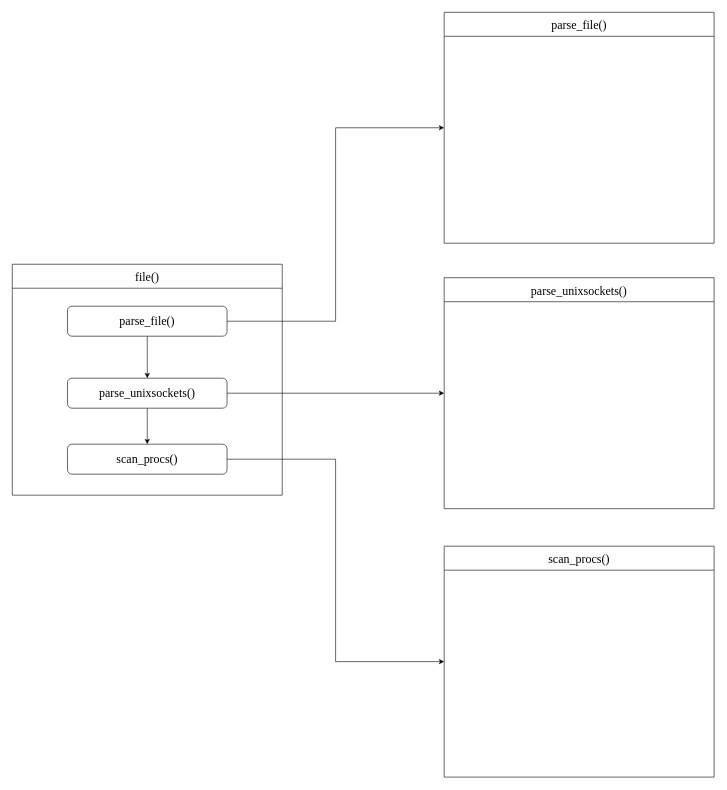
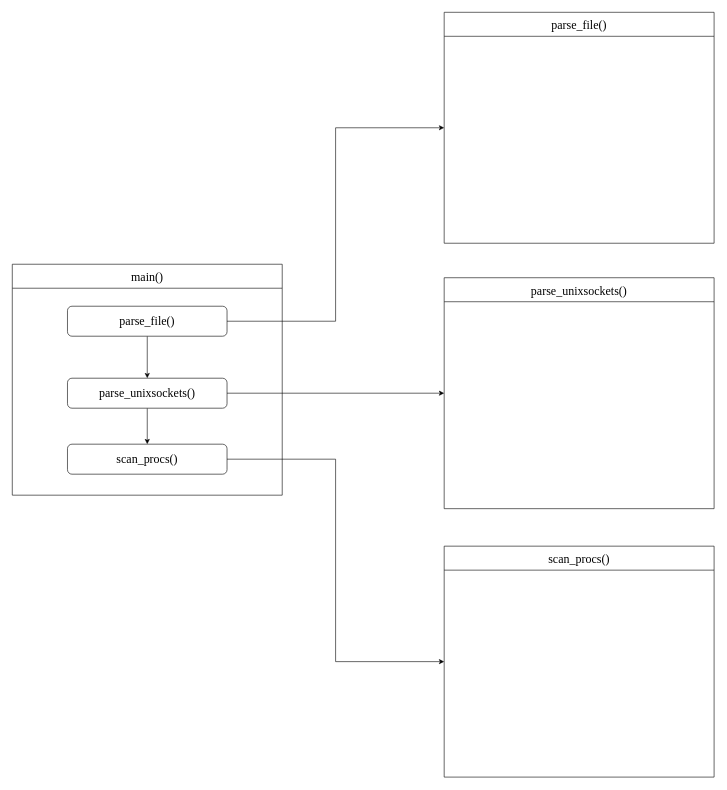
  <mxCell id="0" />
  <mxCell id="1" parent="0" />
- <mxCell id="2" value="&lt;font face=&quot;Lucida Console&quot; style=&quot;font-size: 20px; font-weight: normal;&quot;&gt;file()&lt;/font&gt;" style="swimlane;whiteSpace=wrap;html=1;startSize=40;" vertex="1" parent="1"><mxGeometry x="20" y="440" width="450" height="385" as="geometry" /></mxCell>
+ <mxCell id="2" value="&lt;font face=&quot;Lucida Console&quot; style=&quot;font-size: 20px; font-weight: normal;&quot;&gt;main()&lt;/font&gt;" style="swimlane;whiteSpace=wrap;html=1;startSize=40;" vertex="1" parent="1"><mxGeometry x="20" y="440" width="450" height="385" as="geometry" /></mxCell>
  <mxCell id="3" style="edgeStyle=orthogonalEdgeStyle;rounded=0;orthogonalLoop=1;jettySize=auto;html=1;exitX=0.5;exitY=1;exitDx=0;exitDy=0;" edge="1" parent="2" source="4" target="6"><mxGeometry relative="1" as="geometry" /></mxCell>
  <mxCell id="4" value="&lt;div style=&quot;background-color: rgb(255, 255, 255); font-size: 20px; line-height: 19px;&quot;&gt;&lt;font face=&quot;Lucida Console&quot;&gt;parse_file()&lt;/font&gt;&lt;/div&gt;" style="rounded=1;whiteSpace=wrap;html=1;" vertex="1" parent="2"><mxGeometry x="92" y="70" width="266" height="50" as="geometry" /></mxCell>
  <mxCell id="5" style="edgeStyle=orthogonalEdgeStyle;rounded=0;orthogonalLoop=1;jettySize=auto;html=1;" edge="1" parent="2" source="6" target="7"><mxGeometry relative="1" as="geometry" /></mxCell>
  <mxCell id="6" value="&lt;div style=&quot;background-color: rgb(255, 255, 255); font-size: 20px; line-height: 19px;&quot;&gt;&lt;font face=&quot;Lucida Console&quot;&gt;parse_unixsockets()&lt;/font&gt;&lt;/div&gt;" style="rounded=1;whiteSpace=wrap;html=1;" vertex="1" parent="2"><mxGeometry x="92" y="190" width="266" height="50" as="geometry" /></mxCell>
  <mxCell id="7" value="&lt;div style=&quot;background-color: rgb(255, 255, 255); font-size: 20px; line-height: 19px;&quot;&gt;&lt;font face=&quot;Lucida Console&quot;&gt;scan_procs()&lt;/font&gt;&lt;/div&gt;" style="rounded=1;whiteSpace=wrap;html=1;" vertex="1" parent="2"><mxGeometry x="92" y="300" width="266" height="50" as="geometry" /></mxCell>
  <mxCell id="8" value="&lt;font style=&quot;font-size: 20px; font-weight: normal;&quot; face=&quot;Lucida Console&quot;&gt;parse_file()&lt;/font&gt;" style="swimlane;whiteSpace=wrap;html=1;startSize=40;" vertex="1" parent="1"><mxGeometry x="740" y="20" width="450" height="385" as="geometry" /></mxCell>
  <mxCell id="9" style="edgeStyle=orthogonalEdgeStyle;rounded=0;orthogonalLoop=1;jettySize=auto;html=1;exitX=1;exitY=0.5;exitDx=0;exitDy=0;entryX=0;entryY=0.5;entryDx=0;entryDy=0;" edge="1" parent="1" source="4" target="8"><mxGeometry relative="1" as="geometry" /></mxCell>
  <mxCell id="10" value="&lt;span style=&quot;font-weight: normal;&quot;&gt;&lt;font face=&quot;Lucida Console&quot; style=&quot;font-size: 20px;&quot;&gt;parse_unixsockets()&lt;/font&gt;&lt;/span&gt;" style="swimlane;whiteSpace=wrap;html=1;startSize=40;" vertex="1" parent="1"><mxGeometry x="740" y="462.5" width="450" height="385" as="geometry" /></mxCell>
  <mxCell id="11" style="edgeStyle=orthogonalEdgeStyle;rounded=0;orthogonalLoop=1;jettySize=auto;html=1;entryX=0;entryY=0.5;entryDx=0;entryDy=0;" edge="1" parent="1" source="6" target="10"><mxGeometry relative="1" as="geometry" /></mxCell>
  <mxCell id="12" value="&lt;span style=&quot;font-weight: normal;&quot;&gt;&lt;font face=&quot;Lucida Console&quot; style=&quot;font-size: 20px;&quot;&gt;scan_procs()&lt;/font&gt;&lt;/span&gt;" style="swimlane;whiteSpace=wrap;html=1;startSize=40;" vertex="1" parent="1"><mxGeometry x="740" y="910" width="450" height="385" as="geometry" /></mxCell>
  <mxCell id="13" style="edgeStyle=orthogonalEdgeStyle;rounded=0;orthogonalLoop=1;jettySize=auto;html=1;entryX=0;entryY=0.5;entryDx=0;entryDy=0;" edge="1" parent="1" source="7" target="12"><mxGeometry relative="1" as="geometry" /></mxCell>
